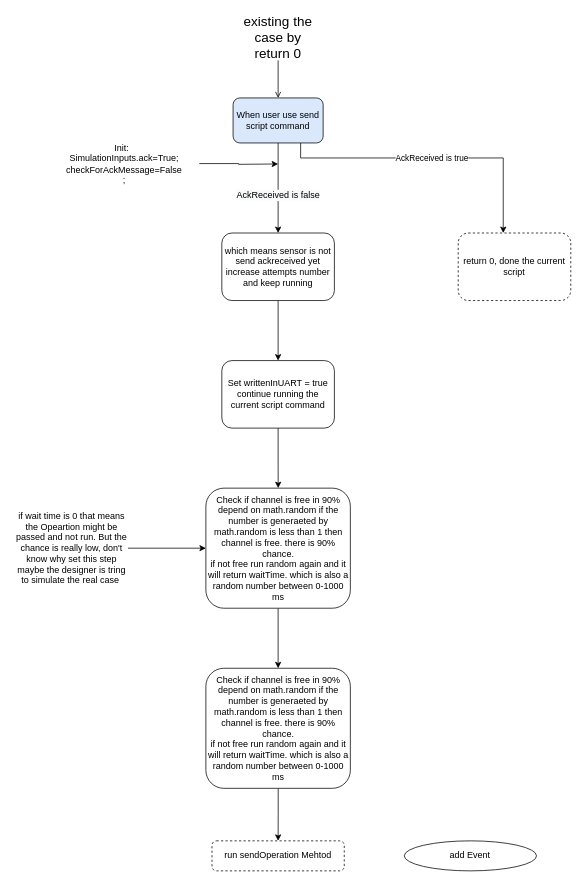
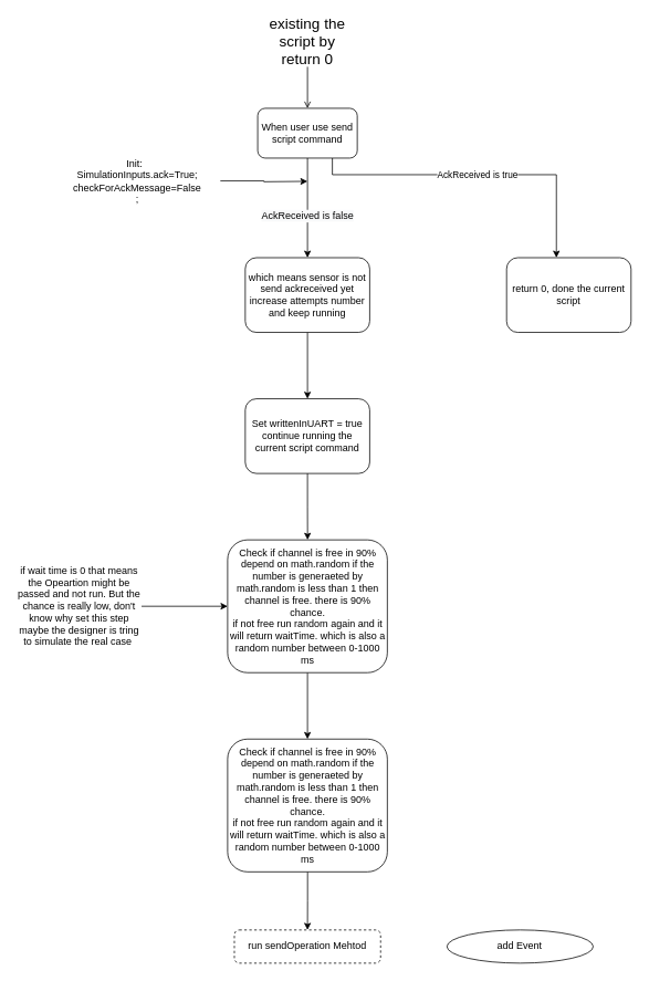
  <mxCell id="0" />
  <mxCell id="1" parent="0" />
  <mxCell id="2" value="&lt;span style=&quot;font-size: 12px ; text-align: left ; background-color: rgb(248 , 249 , 250)&quot;&gt;AckReceived is false&lt;/span&gt;" style="edgeStyle=orthogonalEdgeStyle;rounded=0;orthogonalLoop=1;jettySize=auto;html=1;" edge="1" parent="1" source="4" target="7"><mxGeometry x="0.167" relative="1" as="geometry"><mxPoint as="offset" /></mxGeometry></mxCell>
  <mxCell id="3" value="AckReceived is true" style="edgeStyle=orthogonalEdgeStyle;rounded=0;orthogonalLoop=1;jettySize=auto;html=1;" edge="1" parent="1" target="5"><mxGeometry relative="1" as="geometry"><mxPoint x="400" y="190" as="sourcePoint" /><Array as="points"><mxPoint x="400" y="210" /><mxPoint x="670" y="210" /></Array></mxGeometry></mxCell>
- <mxCell id="4" value="When user use send script command" style="rounded=1;whiteSpace=wrap;html=1;fillColor=#dae8fc;" vertex="1" parent="1"><mxGeometry x="310" y="130" width="120" height="60" as="geometry" /></mxCell>
- <mxCell id="5" value="return 0, done the current script" style="rounded=1;whiteSpace=wrap;html=1;dashed=1;" vertex="1" parent="1"><mxGeometry x="610" y="310" width="150" height="90" as="geometry" /></mxCell>
+ <mxCell id="4" value="When user use send script command" style="rounded=1;whiteSpace=wrap;html=1;" vertex="1" parent="1"><mxGeometry x="310" y="130" width="120" height="60" as="geometry" /></mxCell>
+ <mxCell id="5" value="return 0, done the current script" style="rounded=1;whiteSpace=wrap;html=1;" vertex="1" parent="1"><mxGeometry x="610" y="310" width="150" height="90" as="geometry" /></mxCell>
  <mxCell id="6" value="" style="edgeStyle=orthogonalEdgeStyle;rounded=0;orthogonalLoop=1;jettySize=auto;html=1;" edge="1" parent="1" source="7" target="9"><mxGeometry relative="1" as="geometry" /></mxCell>
  <mxCell id="7" value="which means sensor is not send ackreceived yet&lt;br&gt;increase attempts number&lt;br&gt;and keep running" style="rounded=1;whiteSpace=wrap;html=1;" vertex="1" parent="1"><mxGeometry x="295" y="310" width="150" height="90" as="geometry" /></mxCell>
  <mxCell id="8" value="" style="edgeStyle=orthogonalEdgeStyle;rounded=0;orthogonalLoop=1;jettySize=auto;html=1;" edge="1" parent="1" source="9" target="11"><mxGeometry relative="1" as="geometry" /></mxCell>
  <mxCell id="9" value="Set writtenInUART = true&lt;br&gt;continue running the current script command" style="rounded=1;whiteSpace=wrap;html=1;" vertex="1" parent="1"><mxGeometry x="295" y="480" width="150" height="90" as="geometry" /></mxCell>
  <mxCell id="10" value="" style="edgeStyle=orthogonalEdgeStyle;rounded=0;orthogonalLoop=1;jettySize=auto;html=1;" edge="1" parent="1" source="11" target="13"><mxGeometry relative="1" as="geometry" /></mxCell>
  <mxCell id="11" value="Check if channel is free in 90%&lt;br&gt;depend on math.random if the number is generaeted by math.random is less than 1 then channel is free. there is 90% chance.&lt;br&gt;if not free run random again and it will return waitTime. which is also a random number between 0-1000 ms" style="rounded=1;whiteSpace=wrap;html=1;" vertex="1" parent="1"><mxGeometry x="273.75" y="650" width="192.5" height="160" as="geometry" /></mxCell>
  <mxCell id="12" value="" style="edgeStyle=orthogonalEdgeStyle;rounded=0;orthogonalLoop=1;jettySize=auto;html=1;" edge="1" parent="1" source="13" target="14"><mxGeometry relative="1" as="geometry" /></mxCell>
  <mxCell id="13" value="Check if channel is free in 90%&lt;br&gt;depend on math.random if the number is generaeted by math.random is less than 1 then channel is free. there is 90% chance.&lt;br&gt;if not free run random again and it will return waitTime. which is also a random number between 0-1000 ms" style="rounded=1;whiteSpace=wrap;html=1;" vertex="1" parent="1"><mxGeometry x="273.75" y="890" width="192.5" height="160" as="geometry" /></mxCell>
  <mxCell id="14" value="run sendOperation Mehtod" style="rounded=1;whiteSpace=wrap;html=1;dashed=1;" vertex="1" parent="1"><mxGeometry x="281.88" y="1120" width="176.25" height="40" as="geometry" /></mxCell>
  <mxCell id="15" value="add Event" style="ellipse;whiteSpace=wrap;html=1;" vertex="1" parent="1"><mxGeometry x="538.13" y="1120" width="176.25" height="40" as="geometry" /></mxCell>
  <mxCell id="16" value="" style="edgeStyle=orthogonalEdgeStyle;rounded=0;orthogonalLoop=1;jettySize=auto;html=1;" edge="1" parent="1" source="17"><mxGeometry relative="1" as="geometry"><mxPoint x="370" y="218" as="targetPoint" /></mxGeometry></mxCell>
  <mxCell id="17" value="Init:&amp;nbsp;&amp;nbsp;&lt;br&gt;SimulationInputs.ack=True;&lt;br&gt;checkForAckMessage=False&lt;br&gt;;" style="text;html=1;strokeColor=none;fillColor=none;align=center;verticalAlign=middle;whiteSpace=wrap;rounded=0;" vertex="1" parent="1"><mxGeometry x="65" y="180" width="200" height="75" as="geometry" /></mxCell>
  <mxCell id="18" value="" style="edgeStyle=orthogonalEdgeStyle;rounded=0;orthogonalLoop=1;jettySize=auto;html=1;entryX=0.5;entryY=0;entryDx=0;entryDy=0;endArrow=open;" edge="1" parent="1" source="19" target="4"><mxGeometry relative="1" as="geometry"><mxPoint x="370" y="110" as="targetPoint" /></mxGeometry></mxCell>
- <mxCell id="19" value="&lt;font style=&quot;font-size: 18px&quot;&gt;existing the case by return 0&lt;/font&gt;" style="text;html=1;strokeColor=none;fillColor=none;align=center;verticalAlign=middle;whiteSpace=wrap;rounded=0;" vertex="1" parent="1"><mxGeometry x="315" y="20" width="110" height="60" as="geometry" /></mxCell>
+ <mxCell id="19" value="&lt;font style=&quot;font-size: 18px&quot;&gt;existing the script by return 0&lt;/font&gt;" style="text;html=1;strokeColor=none;fillColor=none;align=center;verticalAlign=middle;whiteSpace=wrap;rounded=0;" vertex="1" parent="1"><mxGeometry x="315" y="20" width="110" height="60" as="geometry" /></mxCell>
  <mxCell id="20" value="" style="edgeStyle=orthogonalEdgeStyle;rounded=0;orthogonalLoop=1;jettySize=auto;html=1;entryX=0;entryY=0.5;entryDx=0;entryDy=0;" edge="1" parent="1" source="21" target="11"><mxGeometry relative="1" as="geometry"><mxPoint x="250" y="720" as="targetPoint" /></mxGeometry></mxCell>
  <mxCell id="21" value="if wait time is 0 that means the Opeartion might be passed and not run. But the chance is really low, don't know why set this step maybe the designer is tring to simulate the real case&amp;nbsp;" style="text;html=1;strokeColor=none;fillColor=none;align=center;verticalAlign=middle;whiteSpace=wrap;rounded=0;" vertex="1" parent="1"><mxGeometry x="20" y="660" width="150" height="140" as="geometry" /></mxCell>
